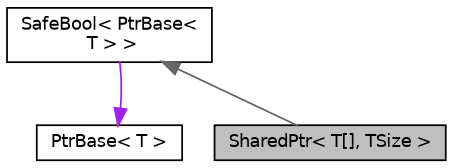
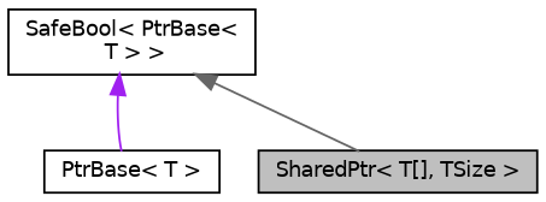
  digraph {
    node [color=black fillcolor=white fontname=Helvetica fontsize=10 shape=record style=filled]
    edge [dir=back fontname=Helvetica fontsize=10 labelfontname=Helvetica labelfontsize=10 style=solid]
    n1 [fillcolor=grey75 fontcolor=black height=0.2 label="SharedPtr\< T[], TSize \>" width=0.4]
    n2 [height=0.2 label="PtrBase\< T \>" width=0.4]
    n3 [height=0.2 label="SafeBool\< PtrBase\<\l T \> \>" width=0.4]
    n3 -> n1 [color=gray40]
-   n2 -> n3 [color=purple]
+   n3 -> n2 [color=purple]
  }
